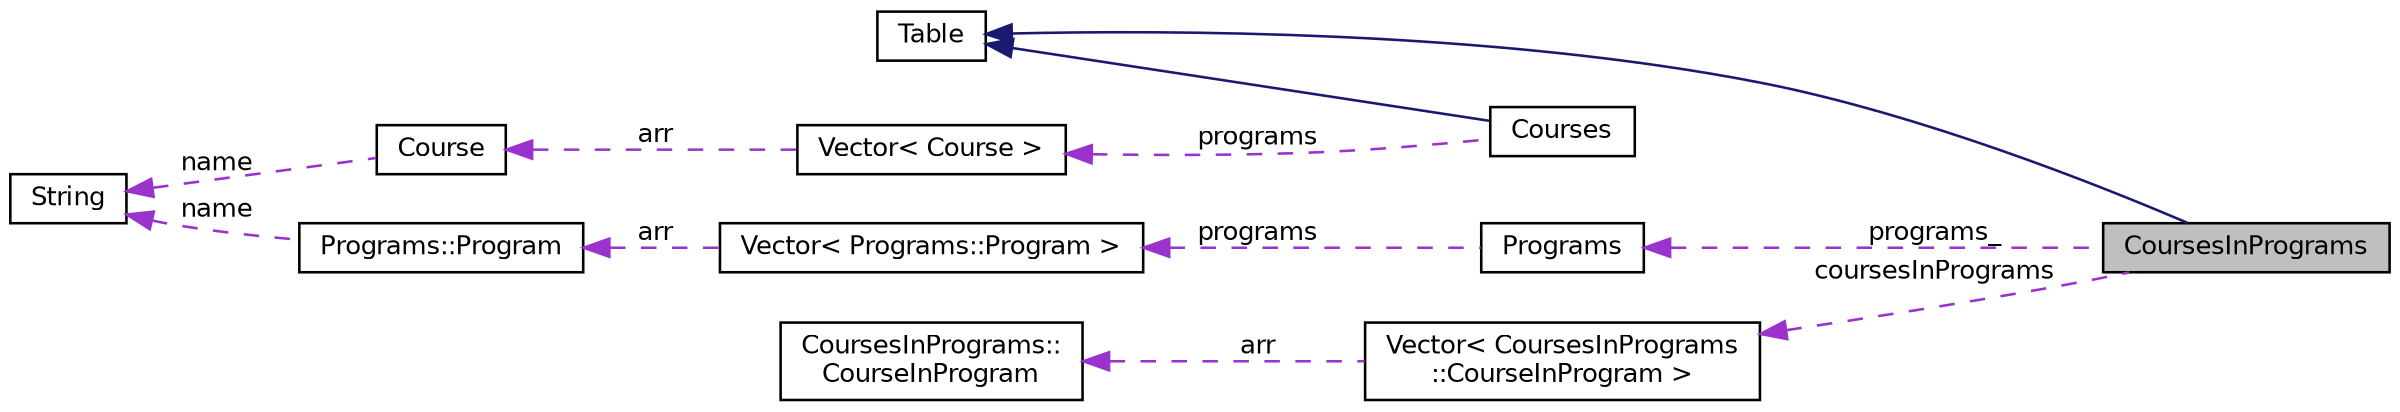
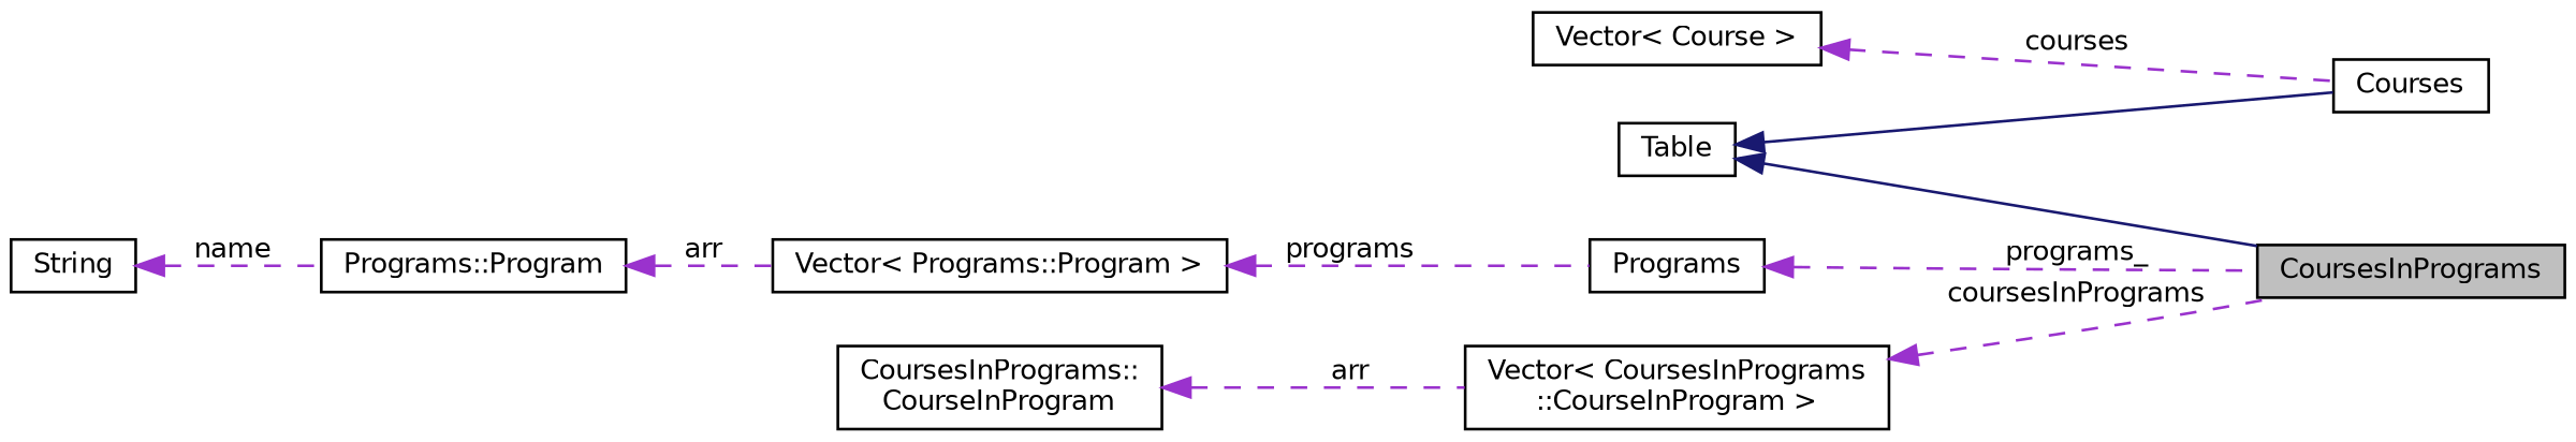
  digraph {
    rankdir=LR
    node [color=black fillcolor=white fontname=Helvetica fontsize=10 shape=record style=filled]
    edge [color=darkorchid3 dir=back fontname=Helvetica fontsize=10 labelfontname=Helvetica labelfontsize=10 style=dashed]
    n1 [fillcolor=grey75 fontcolor=black height=0.2 label=CoursesInPrograms width=0.4]
    n2 [height=0.2 label=Table width=0.4]
    n3 [height=0.2 label=Courses width=0.4]
    n4 [height=0.2 label=Programs width=0.4]
    n5 [height=0.2 label=String width=0.4]
-   n6 [height=0.2 label=Course width=0.4]
    n7 [height=0.2 label="Programs::Program" width=0.4]
    n8 [height=0.2 label="Vector\< Course \>" width=0.4]
    n9 [height=0.2 label="Vector\< Programs::Program \>" width=0.4]
    n10 [height=0.2 label="Vector\< CoursesInPrograms\l::CourseInProgram \>" width=0.4]
    n11 [height=0.2 label="CoursesInPrograms::\lCourseInProgram" width=0.4]
    n2 -> n1 [color=midnightblue style=solid]
    n2 -> n3 [color=midnightblue style=solid]
    n4 -> n1 [label=" programs_"]
-   n5 -> n6 [label=" name"]
    n5 -> n7 [label=" name"]
-   n6 -> n8 [label=" arr"]
    n7 -> n9 [label=" arr"]
-   n8 -> n3 [label=" programs"]
+   n8 -> n3 [label=" courses"]
    n9 -> n4 [label=" programs"]
    n10 -> n1 [label=" coursesInPrograms"]
    n11 -> n10 [label=" arr"]
  }
